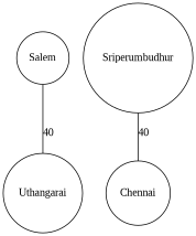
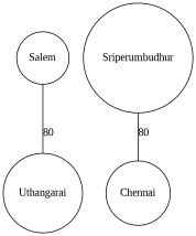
  graph {
    fontname="Liberation Serif"
    node [fontname="Liberation Serif" shape=circle]
    edge [fontname="Liberation Serif"]
    n1 [label=Salem]
    n2 [label=Uthangarai]
    n3 [label=Chennai]
    n4 [label=Sriperumbudhur]
-   n1 -- n2 [label=40]
-   n4 -- n3 [label=40]
+   n1 -- n2 [label=80]
+   n4 -- n3 [label=80]
  }
